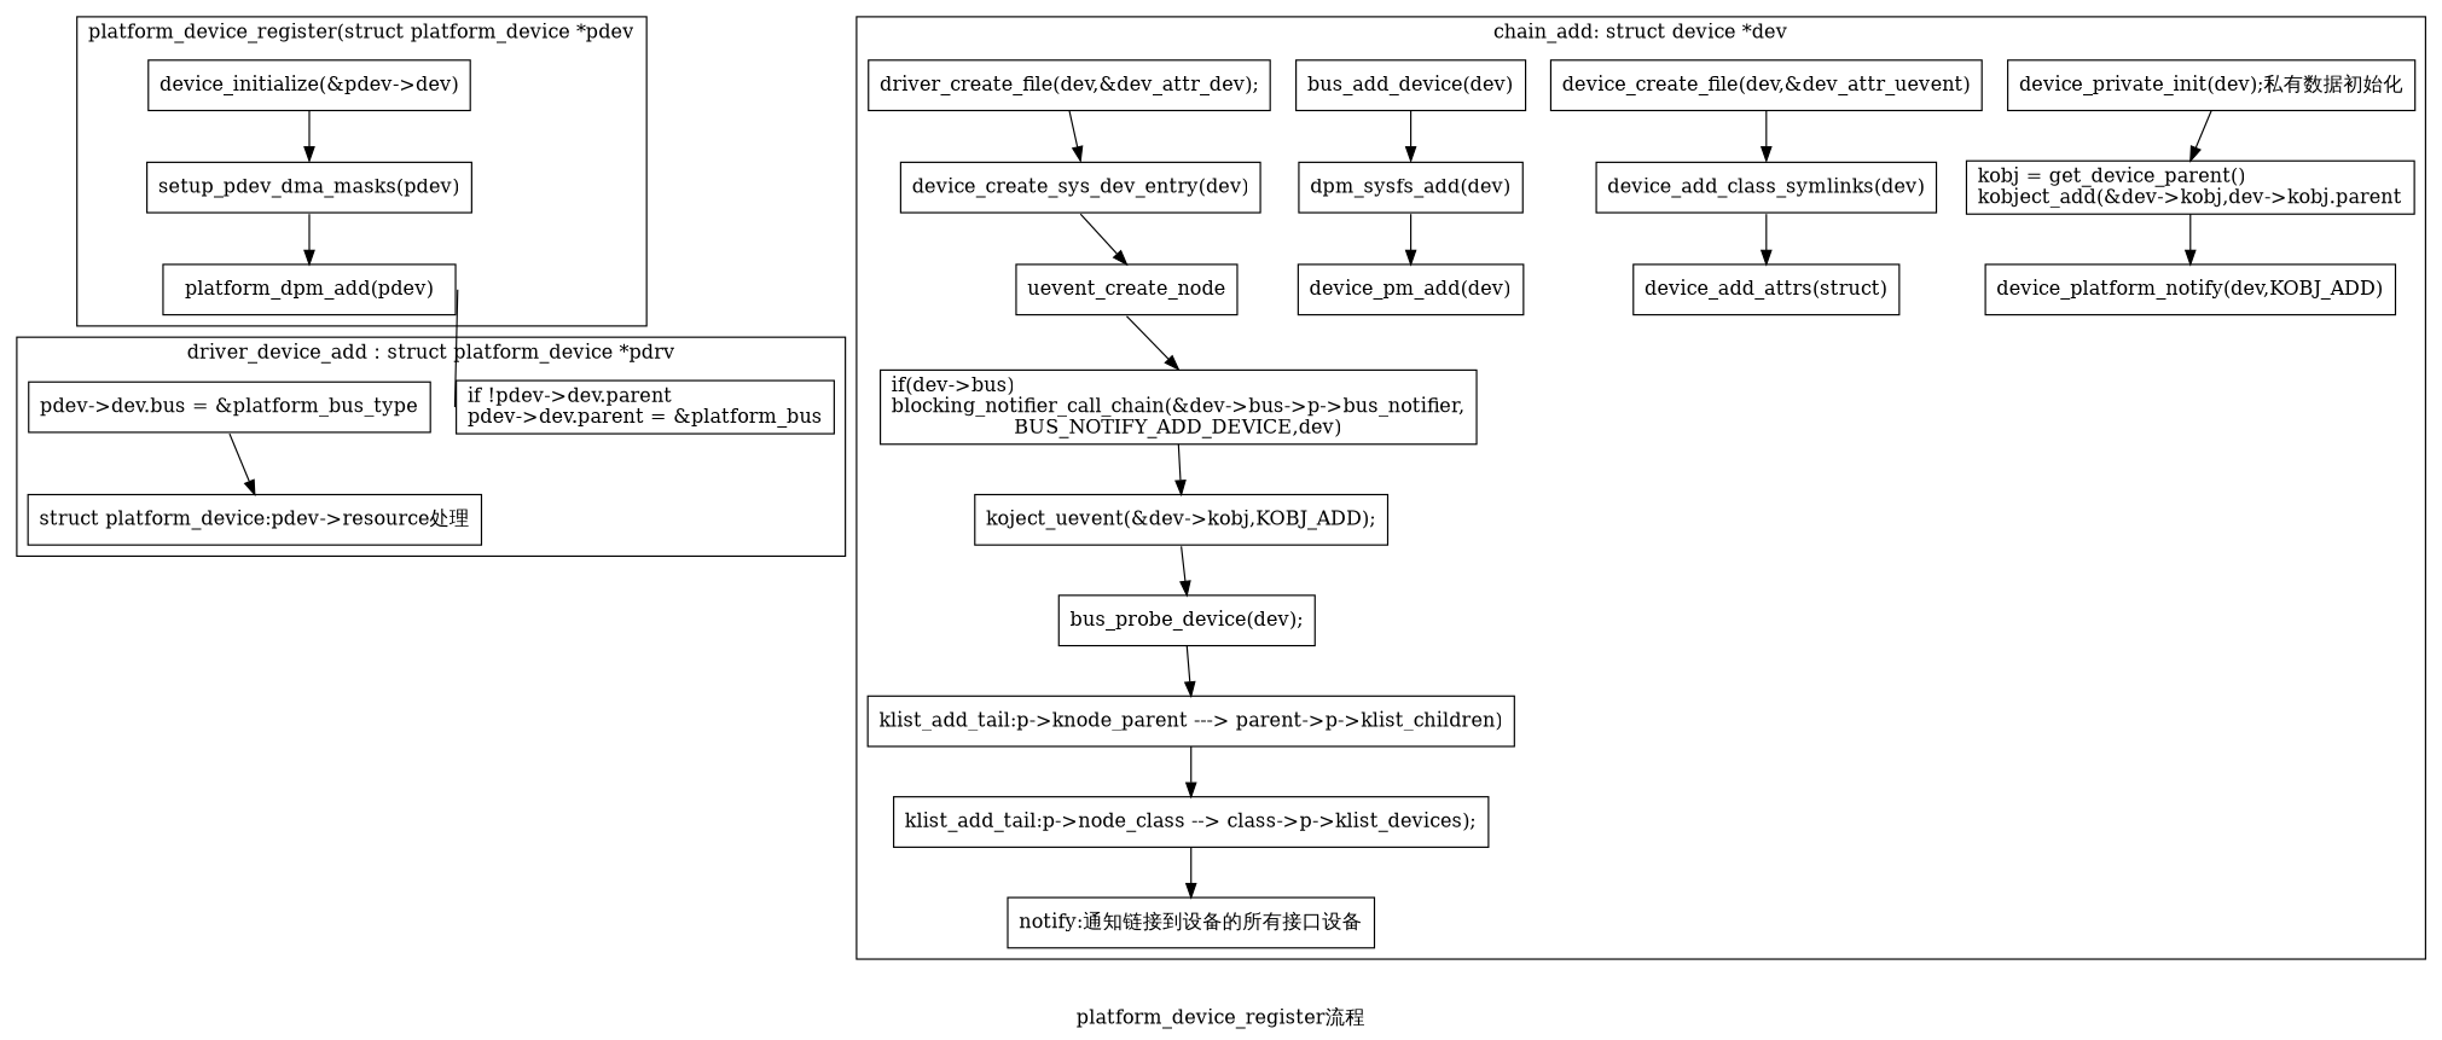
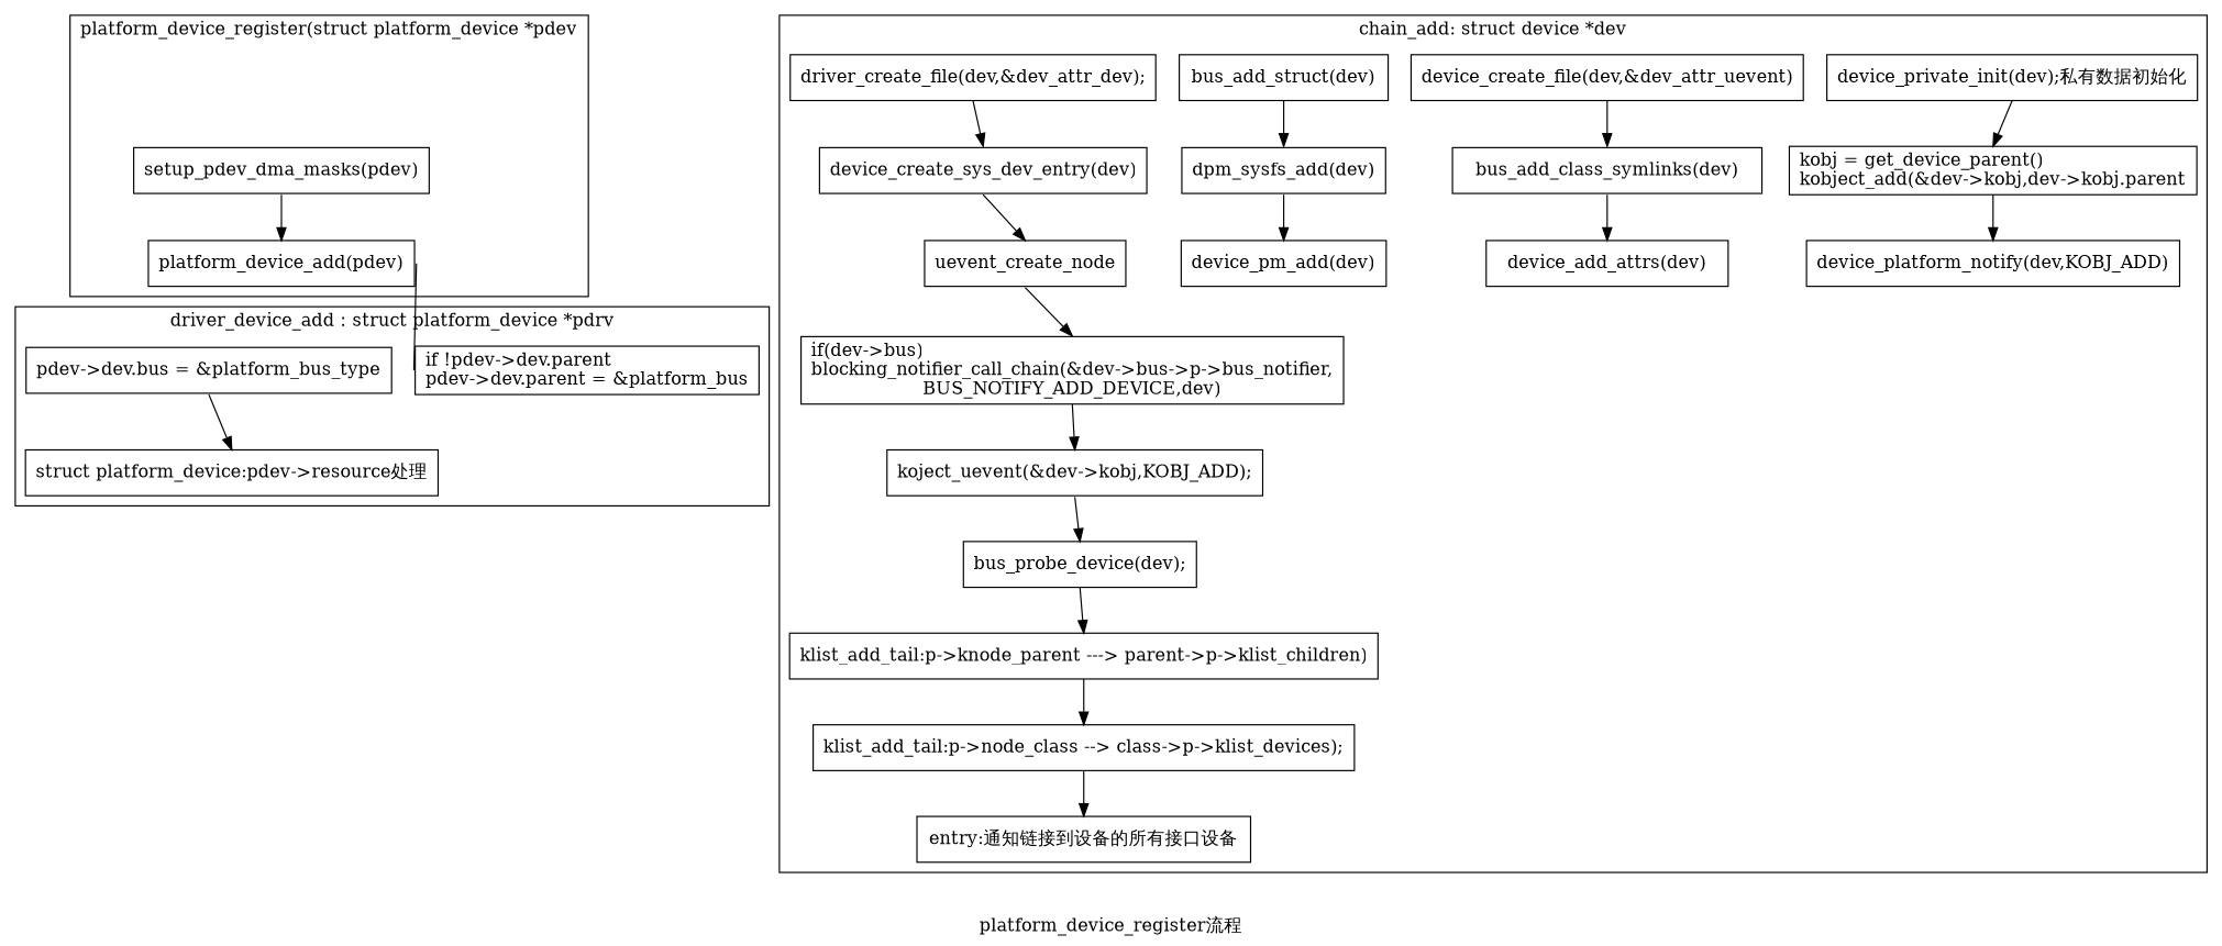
  digraph {
    label="platform_device_register流程"
    splines=false
    node [shape=rect]
    edge [headport=n tailport=s]
    n1 [label="if !pdev->dev.parent\lpdev->dev.parent = &platform_bus\n"]
    n2 [label="pdev->dev.bus = &platform_bus_type"]
    n3 [label="struct platform_device:pdev->resource处理"]
-   n4 [label="device_initialize(&pdev->dev)"]
    n5 [label="setup_pdev_dma_masks(pdev)"]
-   n6 [label="platform_dpm_add(pdev)"]
+   n6 [label="platform_device_add(pdev)"]
    n7 [label="device_private_init(dev);私有数据初始化"]
    n8 [label="kobj = get_device_parent()\lkobject_add(&dev->kobj,dev->kobj.parent\n"]
    n9 [label="device_platform_notify(dev,KOBJ_ADD)"]
    n10 [label="device_create_file(dev,&dev_attr_uevent)"]
-   n11 [label="device_add_class_symlinks(dev)"]
-   n12 [label="device_add_attrs(struct)"]
-   n13 [label="bus_add_device(dev)"]
+   n11 [label="bus_add_class_symlinks(dev)"]
+   n12 [label="device_add_attrs(dev)"]
+   n13 [label="bus_add_struct(dev)"]
    n14 [label="dpm_sysfs_add(dev)"]
    n15 [label="device_pm_add(dev)"]
    n16 [label="driver_create_file(dev,&dev_attr_dev);"]
    n17 [label="device_create_sys_dev_entry(dev)"]
    n18 [label=uevent_create_node]
    n19 [label="if(dev->bus)\lblocking_notifier_call_chain(&dev->bus->p->bus_notifier,\nBUS_NOTIFY_ADD_DEVICE,dev)\n"]
    n20 [label="koject_uevent(&dev->kobj,KOBJ_ADD);"]
    n21 [label="bus_probe_device(dev);"]
    n22 [label="klist_add_tail:p->knode_parent ---> parent->p->klist_children)"]
    n23 [label="klist_add_tail:p->node_class --> class->p->klist_devices);"]
-   n24 [label="notify:通知链接到设备的所有接口设备"]
+   n24 [label="entry:通知链接到设备的所有接口设备"]
    subgraph cluster_1 {
      color=black
      label="driver_device_add：struct platform_device *pdrv"
      n1
      n2
      n3
    }
    subgraph cluster_2 {
      label="platform_device_register(struct platform_device *pdev"
-     n4
      n5
      n6
    }
    subgraph cluster_3 {
      label="chain_add: struct device *dev"
      n7
      n8
      n9
      n10
      n11
      n12
      n13
      n14
      n15
      n16
      n17
      n18
      n19
      n20
      n21
      n22
      n23
      n24
    }
    n2 -> n3
-   n4 -> n5
    n5 -> n6
    n6 -> n1 [dir=none headport=w tailport=e]
    n7 -> n8
    n8 -> n9
    n10 -> n11
    n11 -> n12
    n13 -> n14
    n14 -> n15
    n16 -> n17
    n17 -> n18
    n18 -> n19
    n19 -> n20
    n20 -> n21
    n21 -> n22
    n22 -> n23
    n23 -> n24
  }
